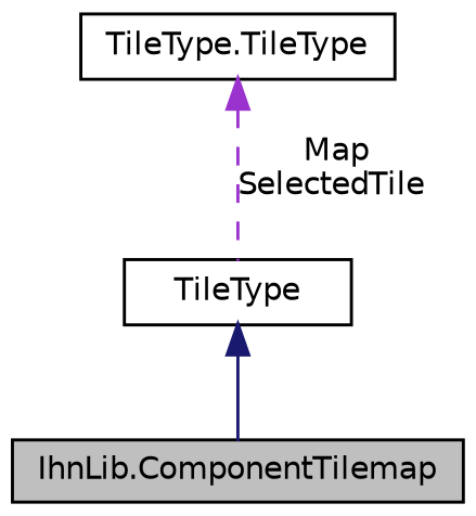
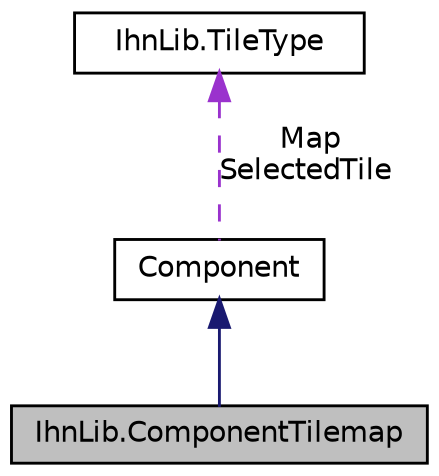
  digraph {
    node [color=black fillcolor=white fontname=Helvetica fontsize=10 shape=record style=filled]
    edge [dir=back fontname=Helvetica fontsize=10 labelfontname=Helvetica labelfontsize=10]
    n1 [fillcolor=grey75 fontcolor=black height=0.2 label="IhnLib.ComponentTilemap" width=0.4]
-   n2 [height=0.2 label=TileType width=0.4]
-   n3 [height=0.2 label="TileType.TileType" width=0.4]
+   n2 [height=0.2 label=Component width=0.4]
+   n3 [height=0.2 label="IhnLib.TileType" width=0.4]
    n2 -> n1 [color=midnightblue style=solid]
    n3 -> n2 [color=darkorchid3 label=" Map\nSelectedTile" style=dashed]
  }
